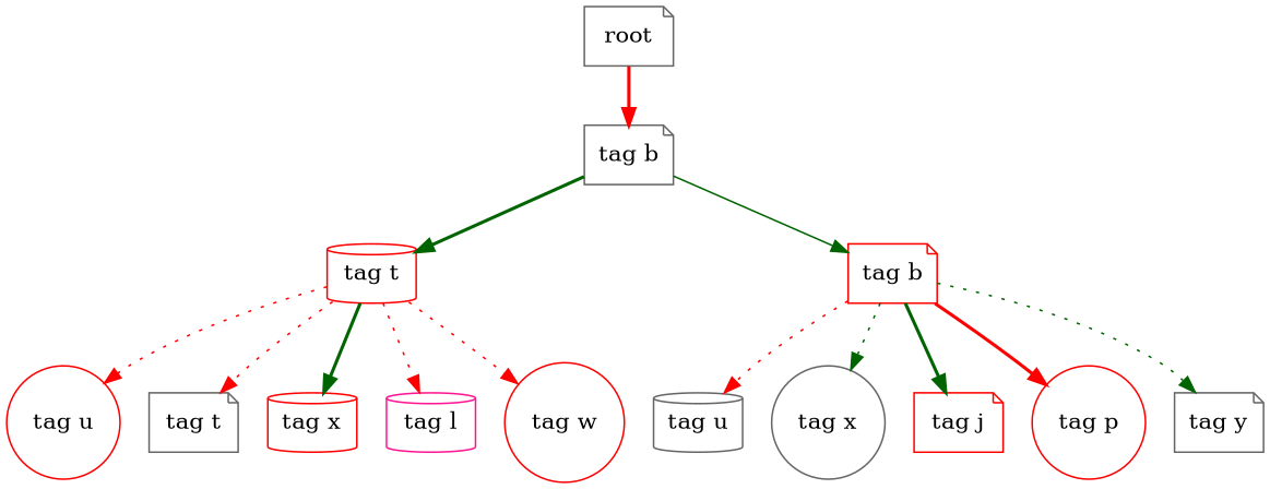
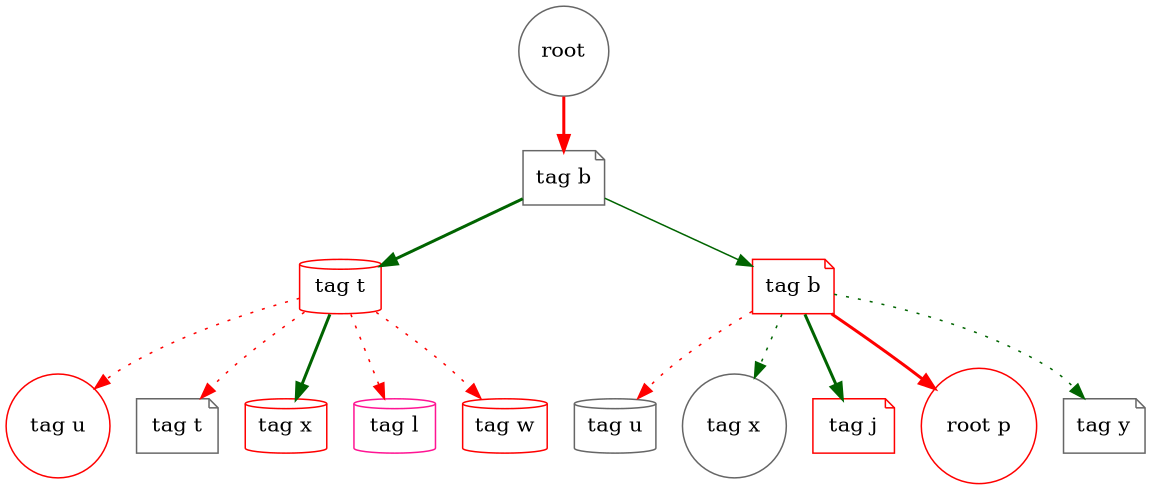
  digraph {
    node [color=red shape=note]
    edge [color=red style=dotted]
-   n1 [color=gray40 label=root]
+   n1 [color=gray40 label=root shape=circle]
    n2 [color=gray40 label="tag b"]
    n3 [label="tag t" shape=cylinder]
    n4 [label="tag b"]
    n5 [label="tag u" shape=circle]
    n6 [color=gray40 label="tag t"]
    n7 [label="tag x" shape=cylinder]
    n8 [color=deeppink label="tag l" shape=cylinder]
-   n9 [label="tag w" shape=circle]
+   n9 [label="tag w" shape=cylinder]
    n10 [color=gray40 label="tag u" shape=cylinder]
    n11 [color=gray40 label="tag x" shape=circle]
    n12 [label="tag j"]
-   n13 [label="tag p" shape=circle]
+   n13 [label="root p" shape=circle]
    n14 [color=gray40 label="tag y"]
    n1 -> n2 [style=bold]
    n2 -> n3 [color=darkgreen style=bold]
    n2 -> n4 [color=darkgreen style=solid]
    n3 -> n5
    n3 -> n6
    n3 -> n7 [color=darkgreen style=bold]
    n3 -> n8
    n3 -> n9
    n4 -> n10
    n4 -> n11 [color=darkgreen]
    n4 -> n12 [color=darkgreen style=bold]
    n4 -> n13 [style=bold]
    n4 -> n14 [color=darkgreen]
  }
